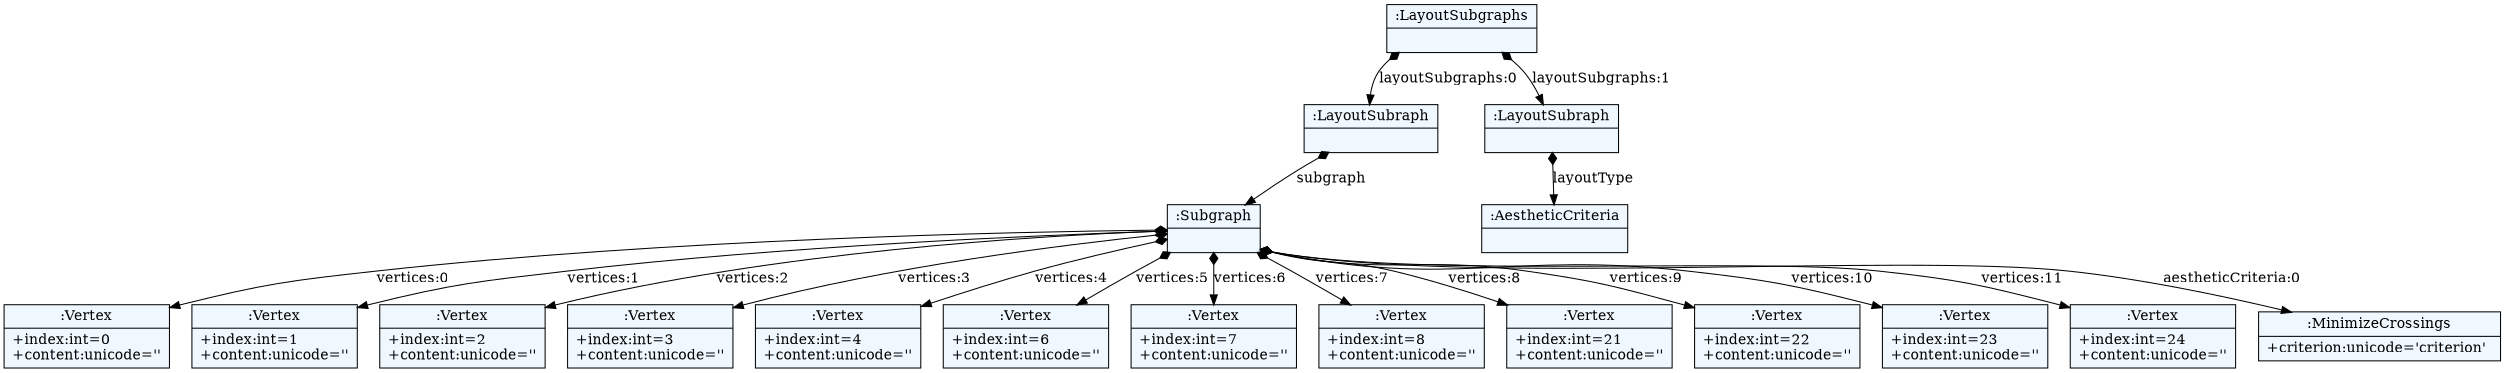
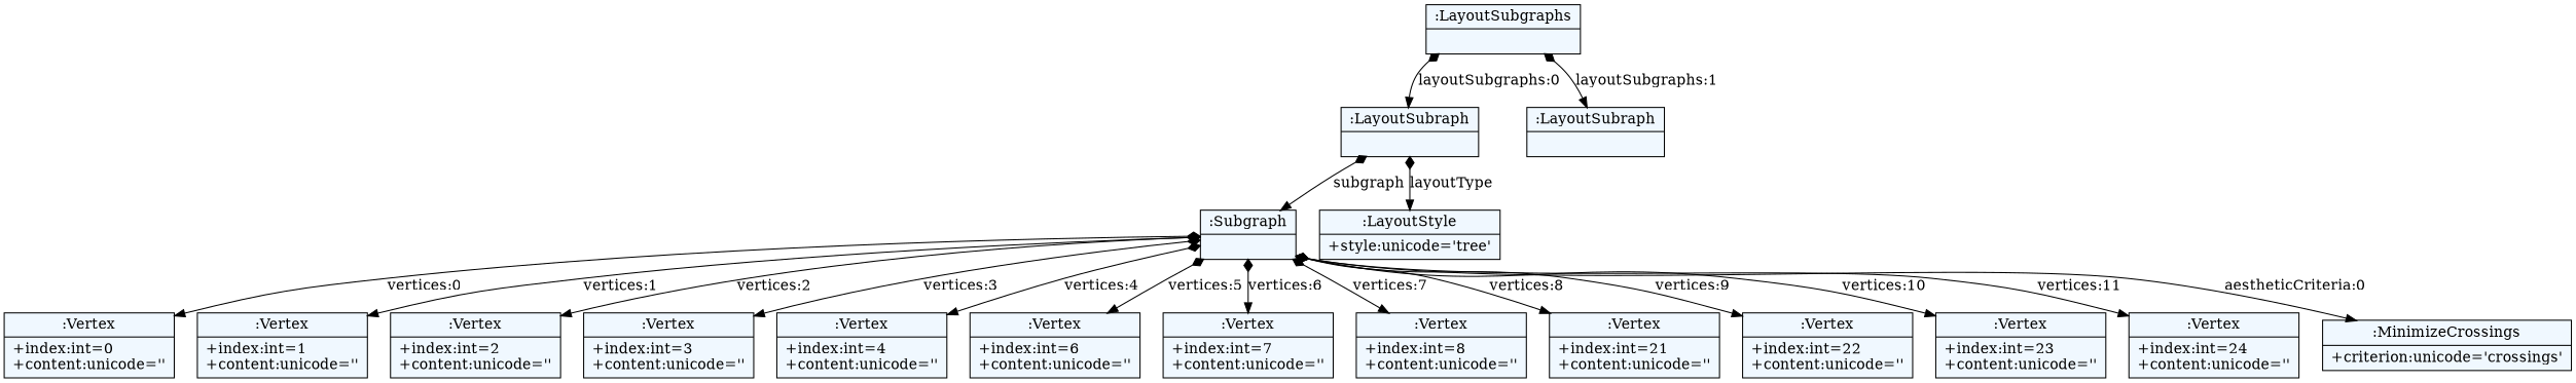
  digraph {
    fontname="Bitstream Vera Sans"
    fontsize=8
    nodesep=0.3
    node [fillcolor=aliceblue shape=record style=filled]
    edge [arrowtail=diamond dir=both]
    n1 [label="{:LayoutSubgraphs|}"]
    n2 [label="{:LayoutSubraph|}"]
    n3 [label="{:LayoutSubraph|}"]
    n4 [label="{:Subgraph|}"]
-   n6 [label="{:AestheticCriteria|}"]
+   n5 [label="{:LayoutStyle|+style:unicode='tree'\l}"]
    n7 [label="{:Vertex|+index:int=0\l+content:unicode=''\l}"]
    n8 [label="{:Vertex|+index:int=1\l+content:unicode=''\l}"]
    n9 [label="{:Vertex|+index:int=2\l+content:unicode=''\l}"]
    n10 [label="{:Vertex|+index:int=3\l+content:unicode=''\l}"]
    n11 [label="{:Vertex|+index:int=4\l+content:unicode=''\l}"]
    n12 [label="{:Vertex|+index:int=6\l+content:unicode=''\l}"]
    n13 [label="{:Vertex|+index:int=7\l+content:unicode=''\l}"]
    n14 [label="{:Vertex|+index:int=8\l+content:unicode=''\l}"]
    n15 [label="{:Vertex|+index:int=21\l+content:unicode=''\l}"]
    n16 [label="{:Vertex|+index:int=22\l+content:unicode=''\l}"]
    n17 [label="{:Vertex|+index:int=23\l+content:unicode=''\l}"]
    n18 [label="{:Vertex|+index:int=24\l+content:unicode=''\l}"]
-   n19 [label="{:MinimizeCrossings|+criterion:unicode='criterion'\l}"]
+   n19 [label="{:MinimizeCrossings|+criterion:unicode='crossings'\l}"]
    n1 -> n2 [label="layoutSubgraphs:0"]
    n1 -> n3 [label="layoutSubgraphs:1"]
    n2 -> n4 [label="subgraph"]
-   n3 -> n6 [label=layoutType]
+   n2 -> n5 [label=layoutType]
    n4 -> n7 [label="vertices:0"]
    n4 -> n8 [label="vertices:1"]
    n4 -> n9 [label="vertices:2"]
    n4 -> n10 [label="vertices:3"]
    n4 -> n11 [label="vertices:4"]
    n4 -> n12 [label="vertices:5"]
    n4 -> n13 [label="vertices:6"]
    n4 -> n14 [label="vertices:7"]
    n4 -> n15 [label="vertices:8"]
    n4 -> n16 [label="vertices:9"]
    n4 -> n17 [label="vertices:10"]
    n4 -> n18 [label="vertices:11"]
    n4 -> n19 [label="aestheticCriteria:0"]
  }
